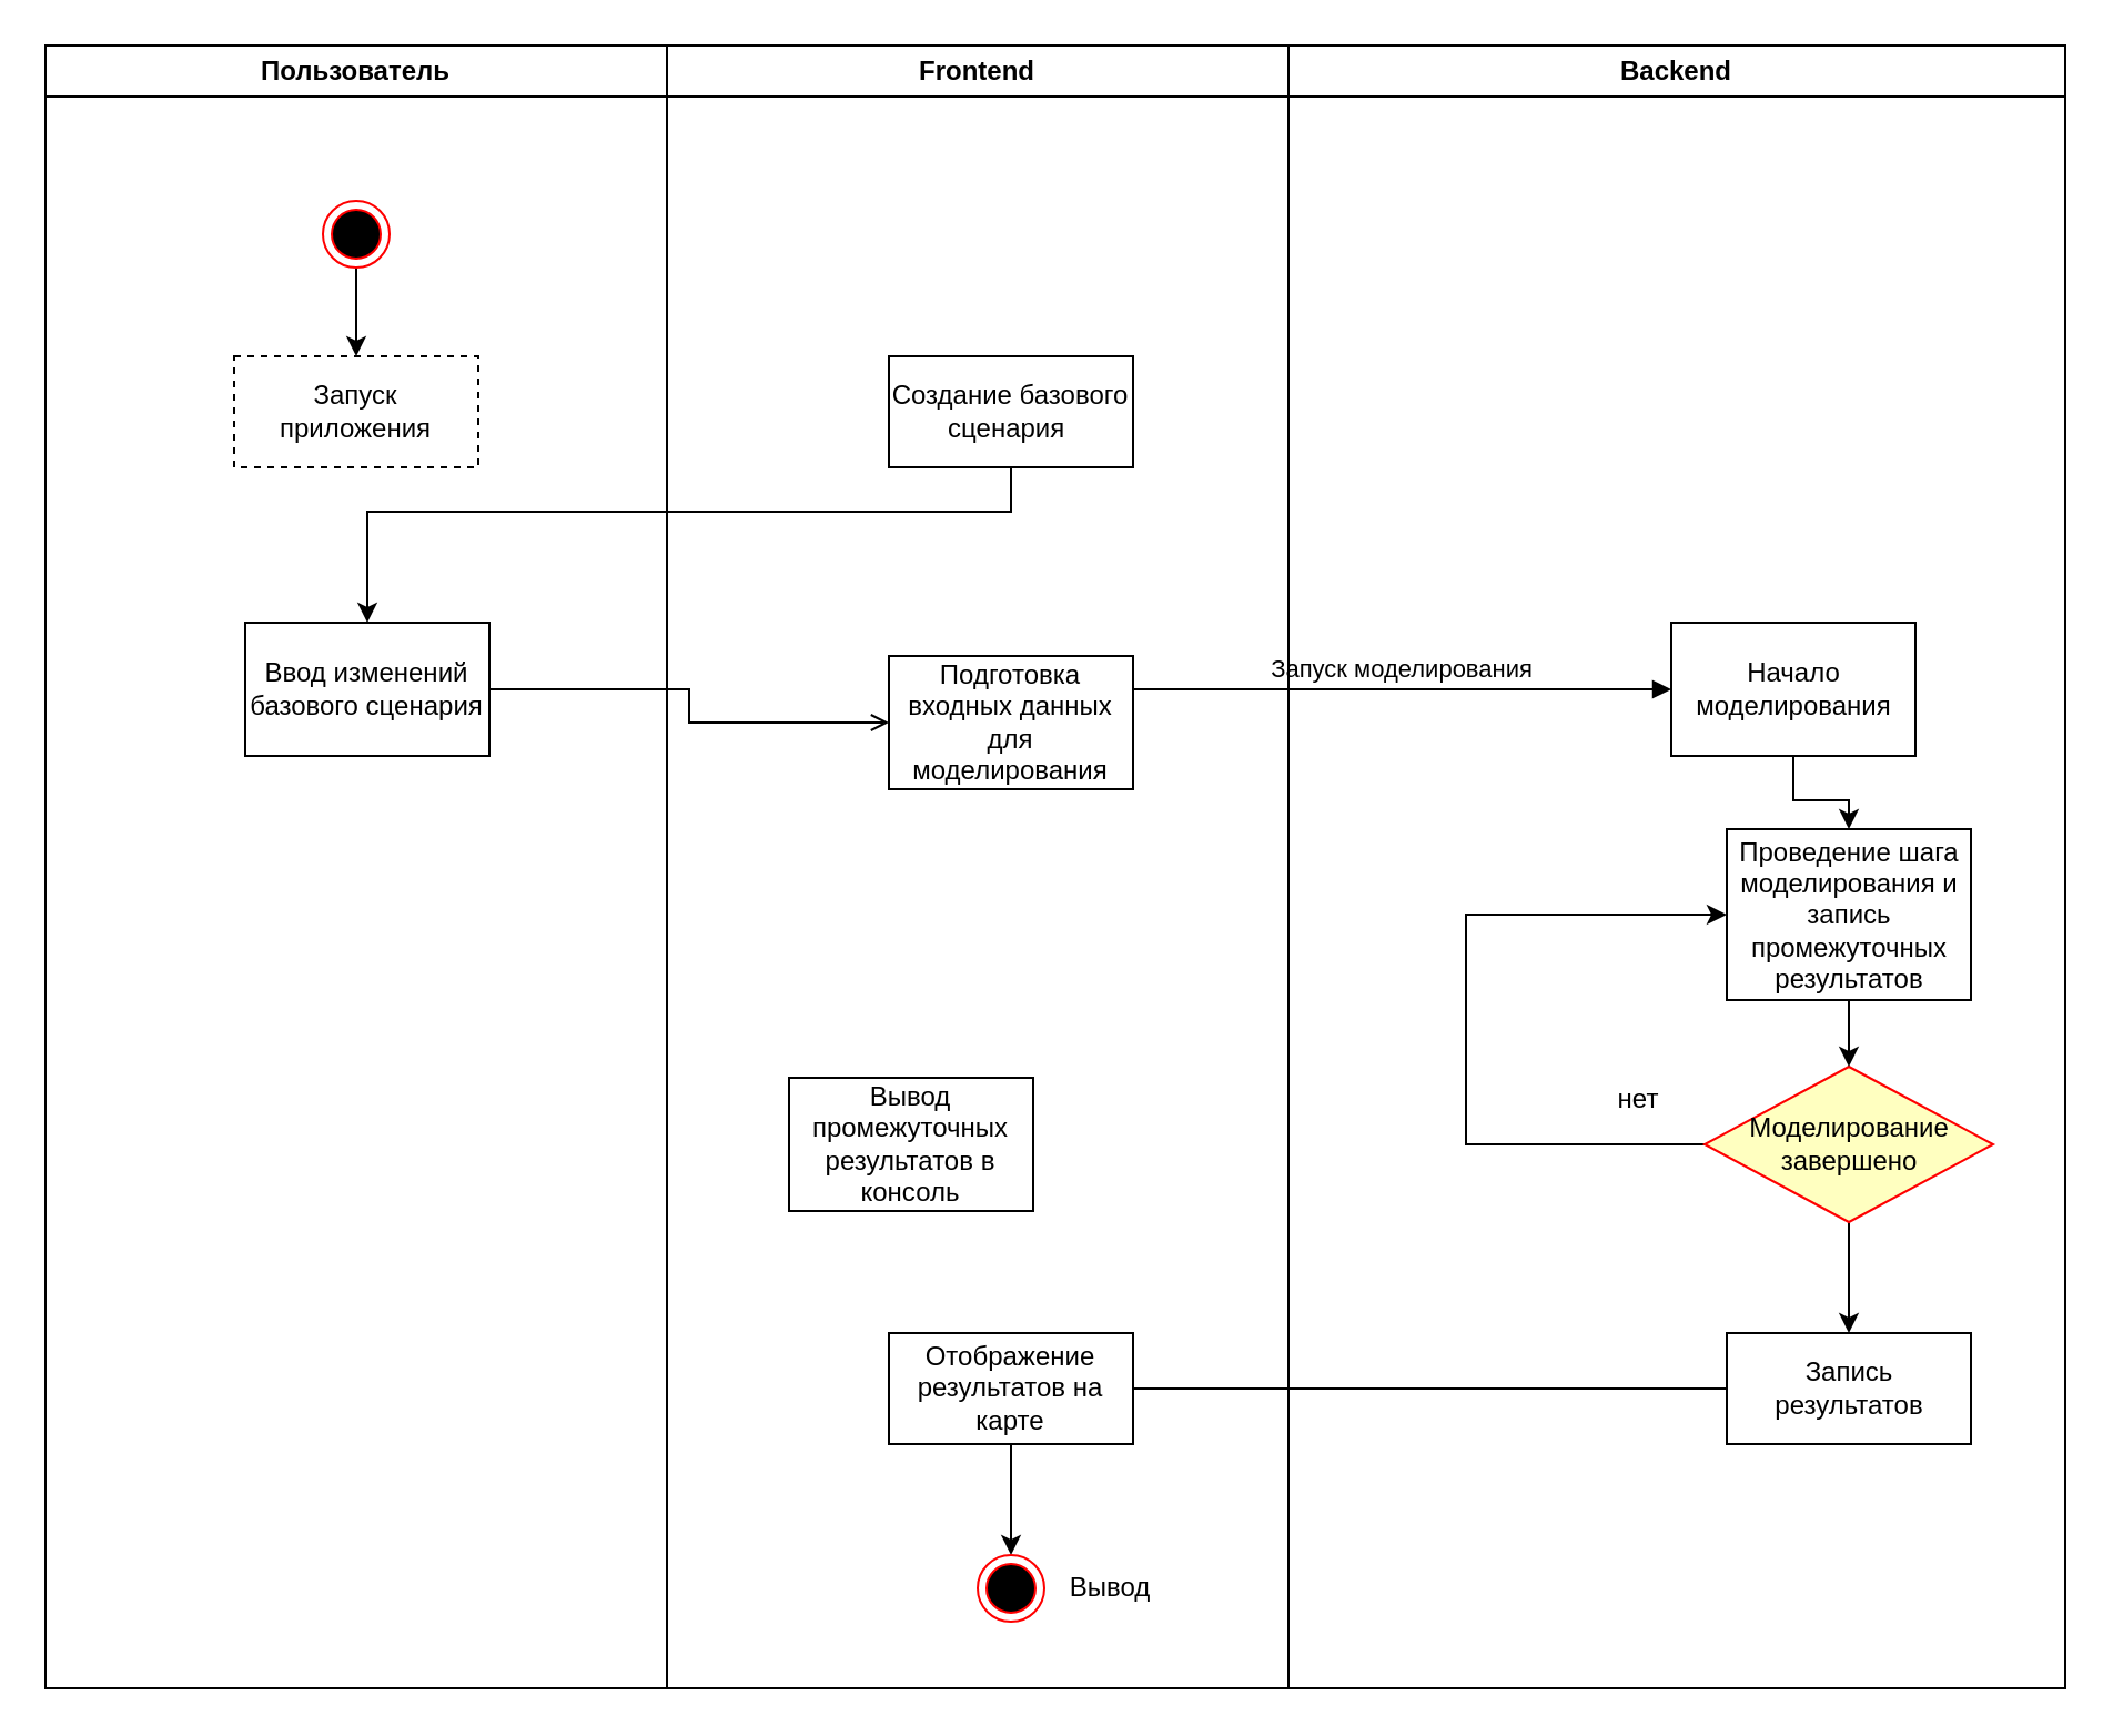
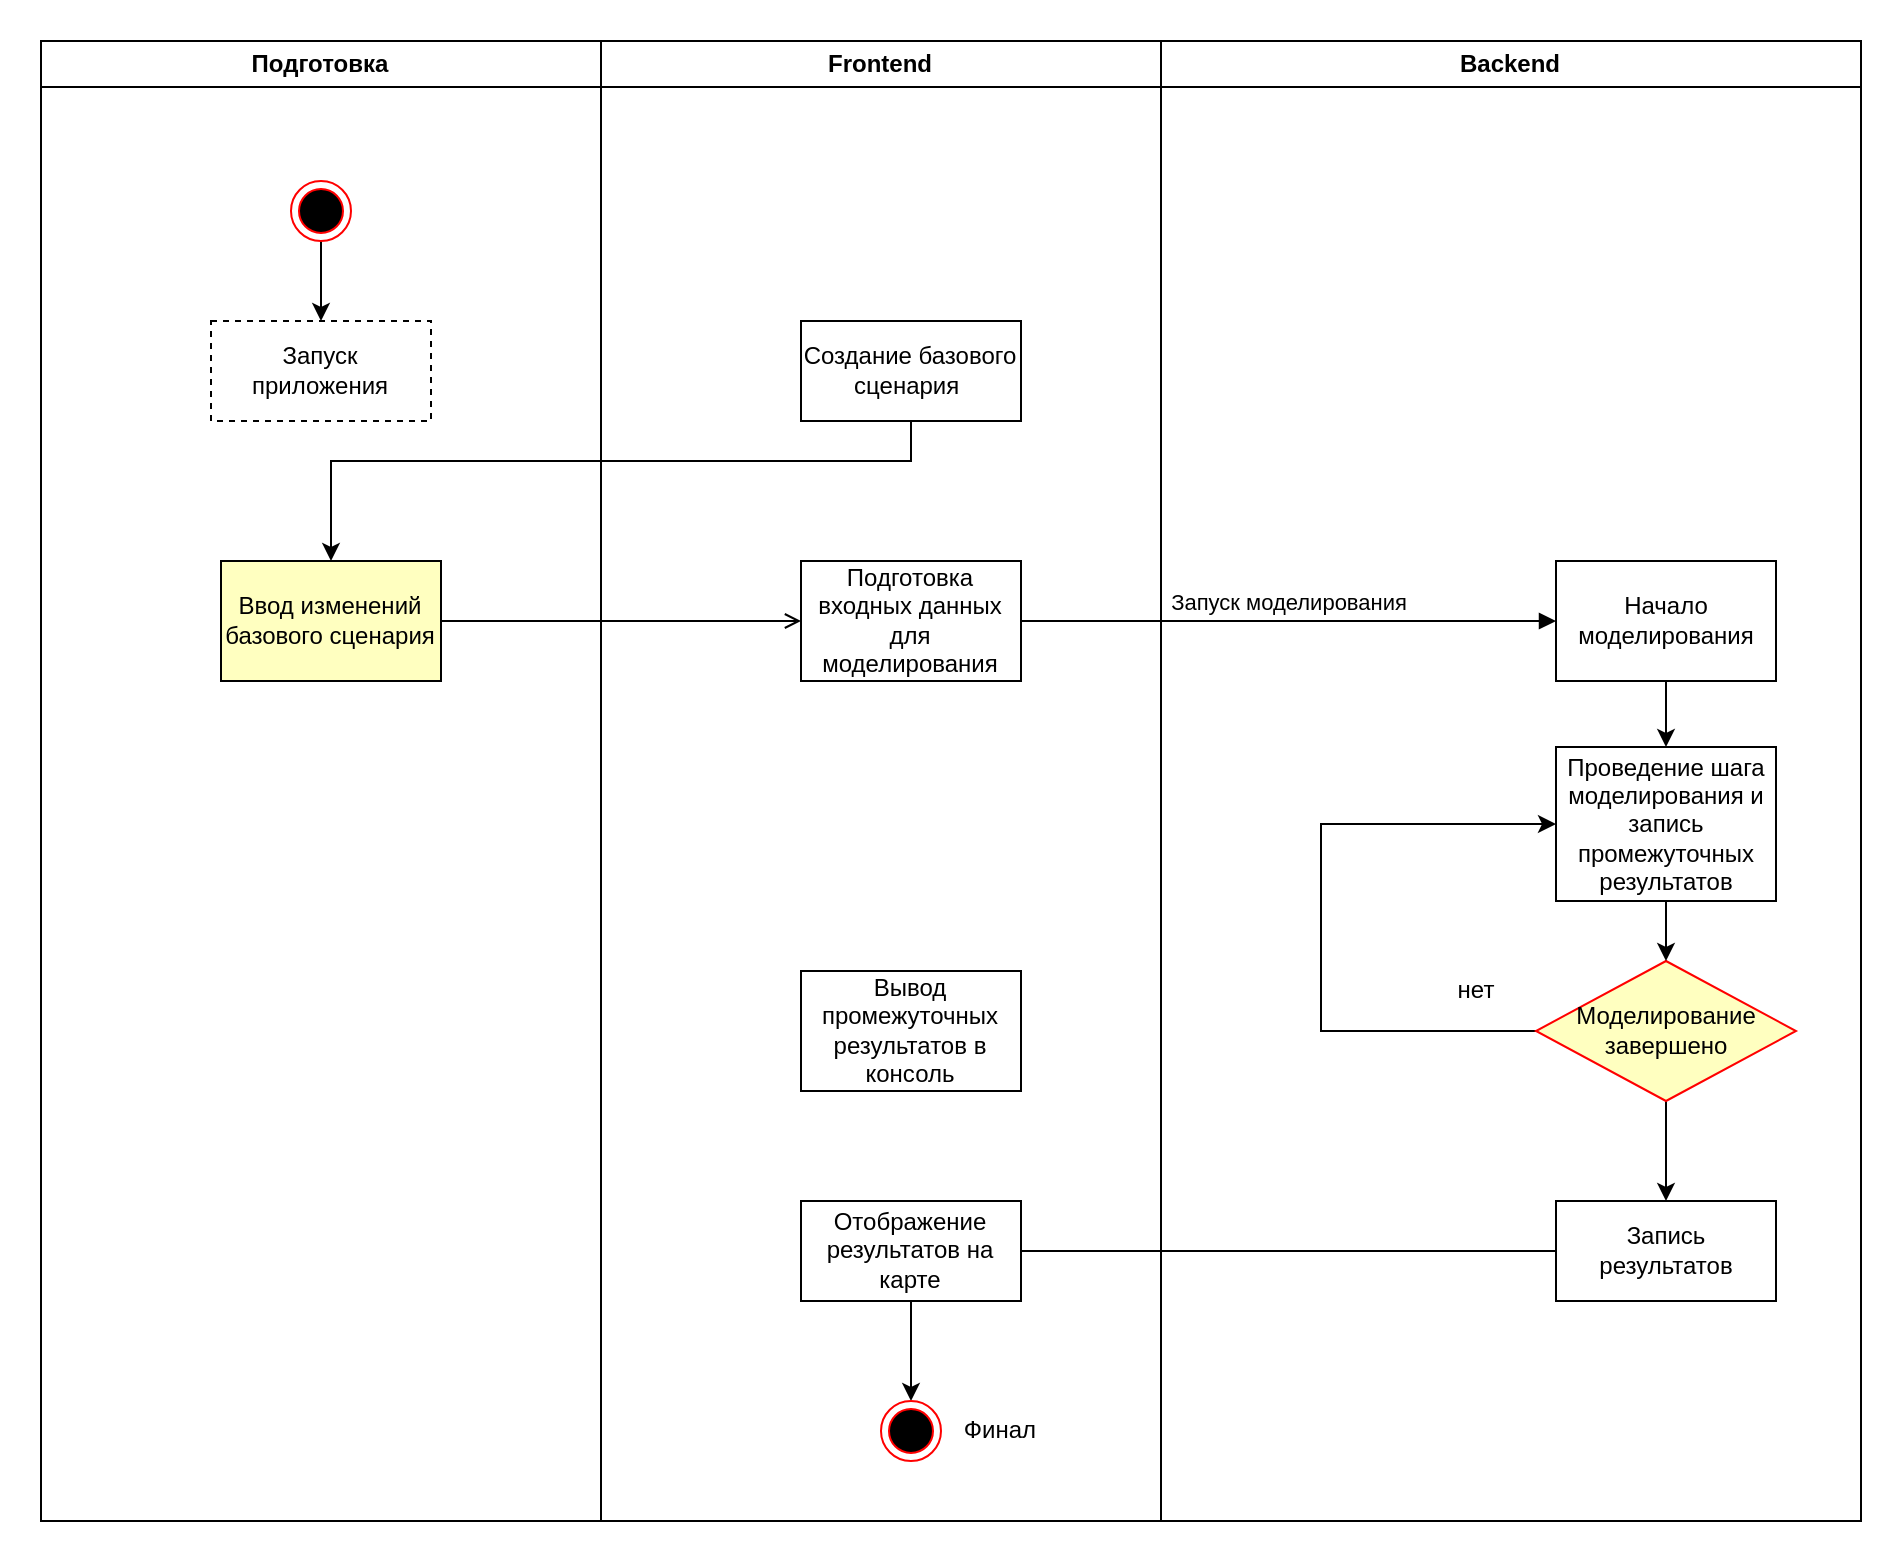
  <mxCell id="0" />
  <mxCell id="1" parent="0" />
- <mxCell id="2" value="Пользователь" style="swimlane;whiteSpace=wrap;startSize=23;" vertex="1" parent="1"><mxGeometry x="20" y="20" width="280" height="740" as="geometry" /></mxCell>
+ <mxCell id="2" value="Подготовка" style="swimlane;whiteSpace=wrap;startSize=23;" vertex="1" parent="1"><mxGeometry x="20" y="20" width="280" height="740" as="geometry" /></mxCell>
  <mxCell id="3" style="edgeStyle=orthogonalEdgeStyle;rounded=0;orthogonalLoop=1;jettySize=auto;html=1;entryX=0.5;entryY=0;entryDx=0;entryDy=0;" edge="1" parent="2" source="4" target="5"><mxGeometry relative="1" as="geometry" /></mxCell>
  <mxCell id="4" value="" style="ellipse;html=1;shape=endState;fillColor=#000000;strokeColor=#ff0000;" vertex="1" parent="2"><mxGeometry x="125" y="70" width="30" height="30" as="geometry" /></mxCell>
  <mxCell id="5" value="Запуск приложения" style="html=1;whiteSpace=wrap;dashed=1;" vertex="1" parent="2"><mxGeometry x="85" y="140" width="110" height="50" as="geometry" /></mxCell>
- <mxCell id="6" value="Ввод изменений базового сценария" style="html=1;whiteSpace=wrap;" vertex="1" parent="2"><mxGeometry x="90" y="260" width="110" height="60" as="geometry" /></mxCell>
+ <mxCell id="6" value="Ввод изменений базового сценария" style="html=1;whiteSpace=wrap;fillColor=#ffffc0;" vertex="1" parent="2"><mxGeometry x="90" y="260" width="110" height="60" as="geometry" /></mxCell>
  <mxCell id="7" value="Frontend" style="swimlane;whiteSpace=wrap;startSize=23;" vertex="1" parent="1"><mxGeometry x="300" y="20" width="280" height="740" as="geometry" /></mxCell>
  <mxCell id="8" value="Создание базового сценария&amp;nbsp;" style="html=1;whiteSpace=wrap;" vertex="1" parent="7"><mxGeometry x="100" y="140" width="110" height="50" as="geometry" /></mxCell>
- <mxCell id="9" value="Подготовка входных данных для моделирования" style="html=1;whiteSpace=wrap;" vertex="1" parent="7"><mxGeometry x="100" y="275" width="110" height="60" as="geometry" /></mxCell>
+ <mxCell id="9" value="Подготовка входных данных для моделирования" style="html=1;whiteSpace=wrap;" vertex="1" parent="7"><mxGeometry x="100" y="260" width="110" height="60" as="geometry" /></mxCell>
  <mxCell id="10" value="Запуск моделирования" style="html=1;verticalAlign=bottom;endArrow=block;curved=0;rounded=0;entryX=0;entryY=0.5;entryDx=0;entryDy=0;" edge="1" parent="7" target="18"><mxGeometry width="80" relative="1" as="geometry"><mxPoint x="210" y="290" as="sourcePoint" /><mxPoint x="290" y="290" as="targetPoint" /></mxGeometry></mxCell>
  <mxCell id="11" style="edgeStyle=orthogonalEdgeStyle;rounded=0;orthogonalLoop=1;jettySize=auto;html=1;entryX=0.5;entryY=0;entryDx=0;entryDy=0;" edge="1" parent="7" source="12" target="14"><mxGeometry relative="1" as="geometry" /></mxCell>
  <mxCell id="12" value="Отображение результатов на карте" style="html=1;whiteSpace=wrap;" vertex="1" parent="7"><mxGeometry x="100" y="580" width="110" height="50" as="geometry" /></mxCell>
- <mxCell id="13" value="Вывод промежуточных результатов в консоль" style="html=1;whiteSpace=wrap;" vertex="1" parent="7"><mxGeometry x="55" y="465" width="110" height="60" as="geometry" /></mxCell>
+ <mxCell id="13" value="Вывод промежуточных результатов в консоль" style="html=1;whiteSpace=wrap;" vertex="1" parent="7"><mxGeometry x="100" y="465" width="110" height="60" as="geometry" /></mxCell>
  <mxCell id="14" value="" style="ellipse;html=1;shape=endState;fillColor=#000000;strokeColor=#ff0000;" vertex="1" parent="7"><mxGeometry x="140" y="680" width="30" height="30" as="geometry" /></mxCell>
- <mxCell id="15" value="Вывод" style="text;html=1;align=center;verticalAlign=middle;whiteSpace=wrap;rounded=0;" vertex="1" parent="7"><mxGeometry x="170" y="680" width="60" height="30" as="geometry" /></mxCell>
+ <mxCell id="15" value="Финал" style="text;html=1;align=center;verticalAlign=middle;whiteSpace=wrap;rounded=0;" vertex="1" parent="7"><mxGeometry x="170" y="680" width="60" height="30" as="geometry" /></mxCell>
  <mxCell id="16" value="Backend" style="swimlane;whiteSpace=wrap;startSize=23;" vertex="1" parent="1"><mxGeometry x="580" y="20" width="350" height="740" as="geometry" /></mxCell>
  <mxCell id="17" style="edgeStyle=orthogonalEdgeStyle;rounded=0;orthogonalLoop=1;jettySize=auto;html=1;entryX=0.5;entryY=0;entryDx=0;entryDy=0;" edge="1" parent="16" source="18" target="24"><mxGeometry relative="1" as="geometry" /></mxCell>
- <mxCell id="18" value="Начало моделирования" style="html=1;whiteSpace=wrap;" vertex="1" parent="16"><mxGeometry x="172.5" y="260" width="110" height="60" as="geometry" /></mxCell>
+ <mxCell id="18" value="Начало моделирования" style="html=1;whiteSpace=wrap;" vertex="1" parent="16"><mxGeometry x="197.5" y="260" width="110" height="60" as="geometry" /></mxCell>
  <mxCell id="19" value="Запись результатов" style="html=1;whiteSpace=wrap;" vertex="1" parent="16"><mxGeometry x="197.5" y="580" width="110" height="50" as="geometry" /></mxCell>
  <mxCell id="20" style="edgeStyle=orthogonalEdgeStyle;rounded=0;orthogonalLoop=1;jettySize=auto;html=1;entryX=0.5;entryY=0;entryDx=0;entryDy=0;" edge="1" parent="16" source="22" target="19"><mxGeometry relative="1" as="geometry" /></mxCell>
  <mxCell id="21" style="edgeStyle=orthogonalEdgeStyle;rounded=0;orthogonalLoop=1;jettySize=auto;html=1;entryX=0;entryY=0.5;entryDx=0;entryDy=0;exitX=0;exitY=0.5;exitDx=0;exitDy=0;" edge="1" parent="16" source="22" target="24"><mxGeometry relative="1" as="geometry"><mxPoint x="75" y="416.5" as="targetPoint" /><Array as="points"><mxPoint x="80" y="495" /><mxPoint x="80" y="391" /></Array></mxGeometry></mxCell>
  <mxCell id="22" value="Моделирование завершено" style="rhombus;whiteSpace=wrap;html=1;fontColor=#000000;fillColor=#ffffc0;strokeColor=#ff0000;" vertex="1" parent="16"><mxGeometry x="187.5" y="460" width="130" height="70" as="geometry" /></mxCell>
  <mxCell id="23" style="edgeStyle=orthogonalEdgeStyle;rounded=0;orthogonalLoop=1;jettySize=auto;html=1;entryX=0.5;entryY=0;entryDx=0;entryDy=0;" edge="1" parent="16" source="24" target="22"><mxGeometry relative="1" as="geometry" /></mxCell>
  <mxCell id="24" value="Проведение шага моделирования и запись промежуточных результатов" style="html=1;whiteSpace=wrap;" vertex="1" parent="16"><mxGeometry x="197.5" y="353" width="110" height="77" as="geometry" /></mxCell>
  <mxCell id="25" value="нет" style="text;html=1;align=center;verticalAlign=middle;whiteSpace=wrap;rounded=0;" vertex="1" parent="16"><mxGeometry x="128" y="460" width="60" height="30" as="geometry" /></mxCell>
  <mxCell id="26" style="edgeStyle=orthogonalEdgeStyle;rounded=0;orthogonalLoop=1;jettySize=auto;html=1;entryX=0.5;entryY=0;entryDx=0;entryDy=0;" edge="1" parent="1" source="8" target="6"><mxGeometry relative="1" as="geometry"><Array as="points"><mxPoint x="455" y="230" /><mxPoint x="165" y="230" /></Array></mxGeometry></mxCell>
  <mxCell id="27" style="edgeStyle=orthogonalEdgeStyle;rounded=0;orthogonalLoop=1;jettySize=auto;html=1;entryX=0;entryY=0.5;entryDx=0;entryDy=0;endArrow=open;" edge="1" parent="1" source="6" target="9"><mxGeometry relative="1" as="geometry" /></mxCell>
  <mxCell id="28" style="edgeStyle=orthogonalEdgeStyle;rounded=0;orthogonalLoop=1;jettySize=auto;html=1;entryX=1;entryY=0.5;entryDx=0;entryDy=0;endArrow=none;" edge="1" parent="1" source="19" target="12"><mxGeometry relative="1" as="geometry" /></mxCell>
